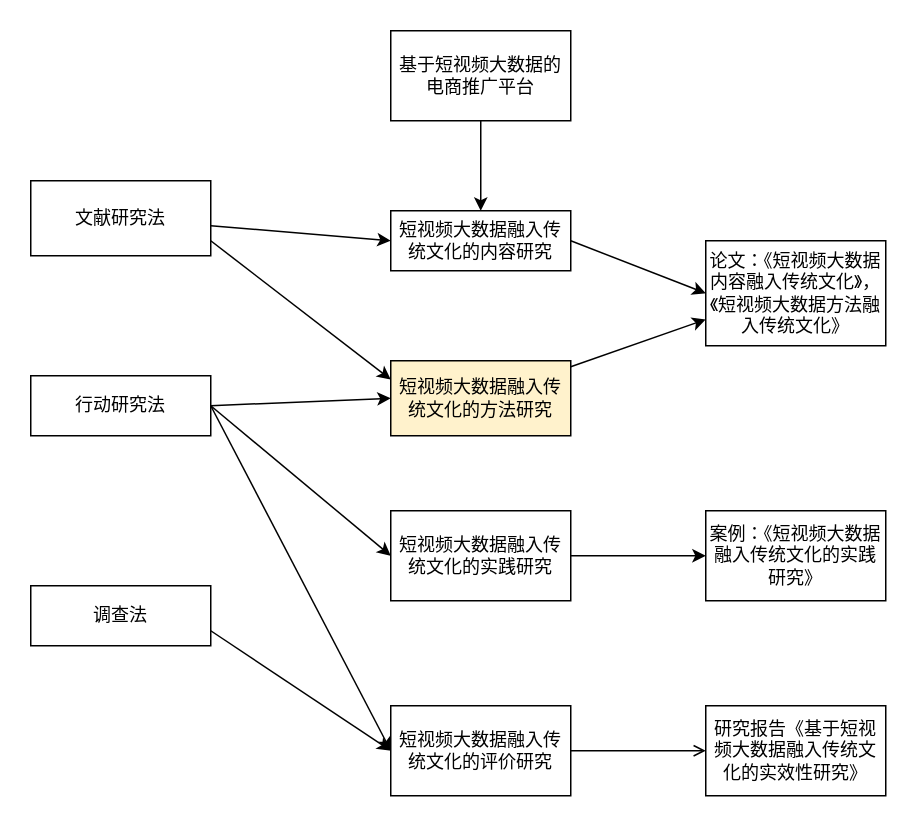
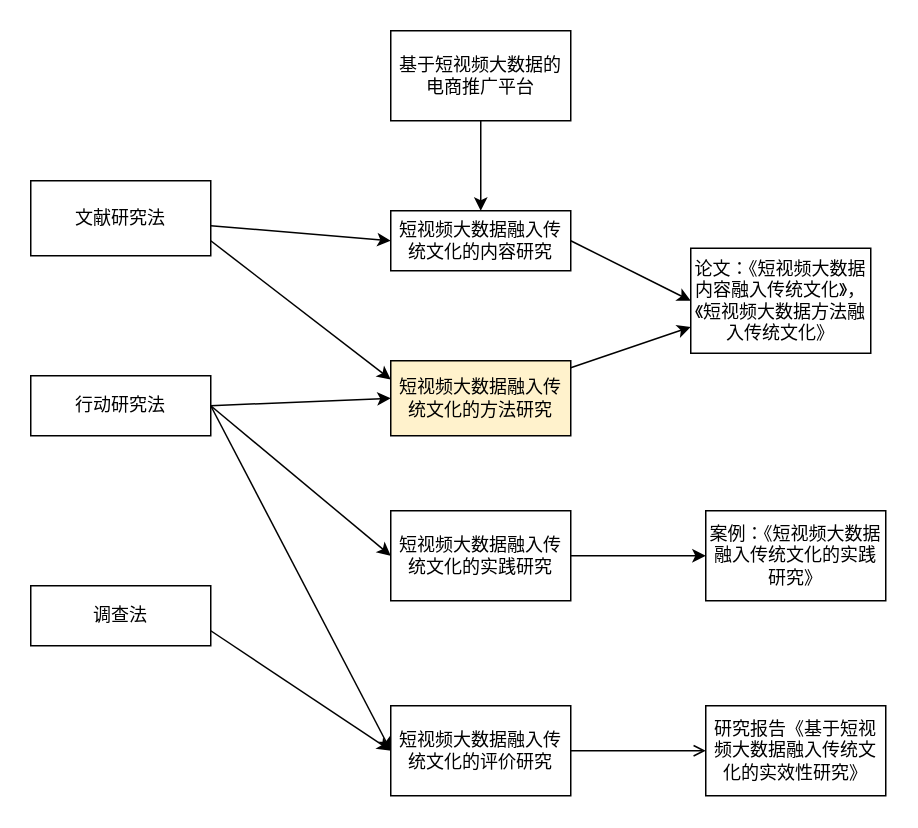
  <mxCell id="0" />
  <mxCell id="1" parent="0" />
  <mxCell id="2" value="基于短视频大数据的电商推广平台" style="rounded=0;whiteSpace=wrap;html=1;" parent="1" vertex="1"><mxGeometry x="260" y="20" width="120" height="60" as="geometry" /></mxCell>
  <mxCell id="3" value="短视频大数据融入传统文化的内容研究" style="rounded=0;whiteSpace=wrap;html=1;" parent="1" vertex="1"><mxGeometry x="260" y="140" width="120" height="40" as="geometry" /></mxCell>
  <mxCell id="4" value="短视频大数据融入传统文化的方法研究" style="rounded=0;whiteSpace=wrap;html=1;fillColor=#fff2cc;" parent="1" vertex="1"><mxGeometry x="260" y="240" width="120" height="50" as="geometry" /></mxCell>
  <mxCell id="5" value="短视频大数据融入传统文化的实践研究" style="rounded=0;whiteSpace=wrap;html=1;" parent="1" vertex="1"><mxGeometry x="260" y="340" width="120" height="60" as="geometry" /></mxCell>
  <mxCell id="6" value="&lt;span&gt;短视频大数据融入传统文化的评价研究&lt;/span&gt;" style="rounded=0;whiteSpace=wrap;html=1;" parent="1" vertex="1"><mxGeometry x="260" y="470" width="120" height="60" as="geometry" /></mxCell>
  <mxCell id="7" value="文献研究法" style="rounded=0;whiteSpace=wrap;html=1;" parent="1" vertex="1"><mxGeometry x="20" y="120" width="120" height="50" as="geometry" /></mxCell>
  <mxCell id="8" value="行动研究法" style="rounded=0;whiteSpace=wrap;html=1;" parent="1" vertex="1"><mxGeometry x="20" y="250" width="120" height="40" as="geometry" /></mxCell>
  <mxCell id="9" value="调查法" style="rounded=0;whiteSpace=wrap;html=1;" parent="1" vertex="1"><mxGeometry x="20" y="390" width="120" height="40" as="geometry" /></mxCell>
  <mxCell id="10" value="" style="endArrow=classic;html=1;" parent="1" edge="1"><mxGeometry width="50" height="50" relative="1" as="geometry"><mxPoint x="320" y="80" as="sourcePoint" /><mxPoint x="320" y="140" as="targetPoint" /></mxGeometry></mxCell>
  <mxCell id="11" value="" style="endArrow=classic;html=1;entryX=0;entryY=0.5;entryDx=0;entryDy=0;" parent="1" target="3" edge="1"><mxGeometry width="50" height="50" relative="1" as="geometry"><mxPoint x="140" y="150" as="sourcePoint" /><mxPoint x="190" y="100" as="targetPoint" /><Array as="points" /></mxGeometry></mxCell>
  <mxCell id="12" value="" style="endArrow=classic;html=1;entryX=0;entryY=0.25;entryDx=0;entryDy=0;" parent="1" target="4" edge="1"><mxGeometry width="50" height="50" relative="1" as="geometry"><mxPoint x="140" y="160" as="sourcePoint" /><mxPoint x="190" y="110" as="targetPoint" /></mxGeometry></mxCell>
  <mxCell id="13" value="" style="endArrow=classic;html=1;entryX=0;entryY=0.5;entryDx=0;entryDy=0;" parent="1" target="5" edge="1"><mxGeometry width="50" height="50" relative="1" as="geometry"><mxPoint x="140" y="270" as="sourcePoint" /><mxPoint x="190" y="220" as="targetPoint" /><Array as="points" /></mxGeometry></mxCell>
  <mxCell id="14" value="" style="endArrow=classic;html=1;entryX=0;entryY=0.5;entryDx=0;entryDy=0;" parent="1" target="4" edge="1"><mxGeometry width="50" height="50" relative="1" as="geometry"><mxPoint x="140" y="270" as="sourcePoint" /><mxPoint x="190" y="220" as="targetPoint" /><Array as="points" /></mxGeometry></mxCell>
  <mxCell id="15" value="" style="endArrow=classic;html=1;entryX=0;entryY=0.5;entryDx=0;entryDy=0;" parent="1" target="6" edge="1"><mxGeometry width="50" height="50" relative="1" as="geometry"><mxPoint x="140" y="270" as="sourcePoint" /><mxPoint x="170" y="240" as="targetPoint" /><Array as="points" /></mxGeometry></mxCell>
  <mxCell id="16" value="" style="endArrow=classic;html=1;exitX=1;exitY=0.75;exitDx=0;exitDy=0;" parent="1" source="9" edge="1"><mxGeometry width="50" height="50" relative="1" as="geometry"><mxPoint x="140" y="460" as="sourcePoint" /><mxPoint x="260" y="500" as="targetPoint" /></mxGeometry></mxCell>
- <mxCell id="17" value="论文：《短视频大数据内容融入传统文化》，《短视频大数据方法融入传统文化》" style="rounded=0;whiteSpace=wrap;html=1;" parent="1" vertex="1"><mxGeometry x="470" y="160" width="120" height="70" as="geometry" /></mxCell>
+ <mxCell id="17" value="论文：《短视频大数据内容融入传统文化》，《短视频大数据方法融入传统文化》" style="rounded=0;whiteSpace=wrap;html=1;" parent="1" vertex="1"><mxGeometry x="460" y="165" width="120" height="70" as="geometry" /></mxCell>
  <mxCell id="18" value="案例：《短视频大数据融入传统文化的实践研究》" style="rounded=0;whiteSpace=wrap;html=1;" parent="1" vertex="1"><mxGeometry x="470" y="340" width="120" height="60" as="geometry" /></mxCell>
  <mxCell id="19" value="研究报告《基于短视频大数据融入传统文化的实效性研究》" style="rounded=0;whiteSpace=wrap;html=1;" parent="1" vertex="1"><mxGeometry x="470" y="470" width="120" height="60" as="geometry" /></mxCell>
  <mxCell id="20" value="" style="endArrow=classic;html=1;exitX=1;exitY=0.5;exitDx=0;exitDy=0;entryX=0;entryY=0.5;entryDx=0;entryDy=0;" parent="1" source="3" target="17" edge="1"><mxGeometry width="50" height="50" relative="1" as="geometry"><mxPoint x="380" y="190" as="sourcePoint" /><mxPoint x="520" y="200" as="targetPoint" /><Array as="points" /></mxGeometry></mxCell>
  <mxCell id="21" value="" style="endArrow=classic;html=1;entryX=0;entryY=0.75;entryDx=0;entryDy=0;" parent="1" source="4" target="17" edge="1"><mxGeometry width="50" height="50" relative="1" as="geometry"><mxPoint x="380" y="315" as="sourcePoint" /><mxPoint x="450.711" y="265" as="targetPoint" /></mxGeometry></mxCell>
  <mxCell id="22" value="" style="endArrow=classic;html=1;entryX=0;entryY=0.5;entryDx=0;entryDy=0;" parent="1" source="5" target="18" edge="1"><mxGeometry width="50" height="50" relative="1" as="geometry"><mxPoint x="380" y="420" as="sourcePoint" /><mxPoint x="450.711" y="370" as="targetPoint" /></mxGeometry></mxCell>
  <mxCell id="23" value="" style="endArrow=open;html=1;entryX=0;entryY=0.5;entryDx=0;entryDy=0;" parent="1" source="6" target="19" edge="1"><mxGeometry width="50" height="50" relative="1" as="geometry"><mxPoint x="380" y="550" as="sourcePoint" /><mxPoint x="460" y="500" as="targetPoint" /></mxGeometry></mxCell>
